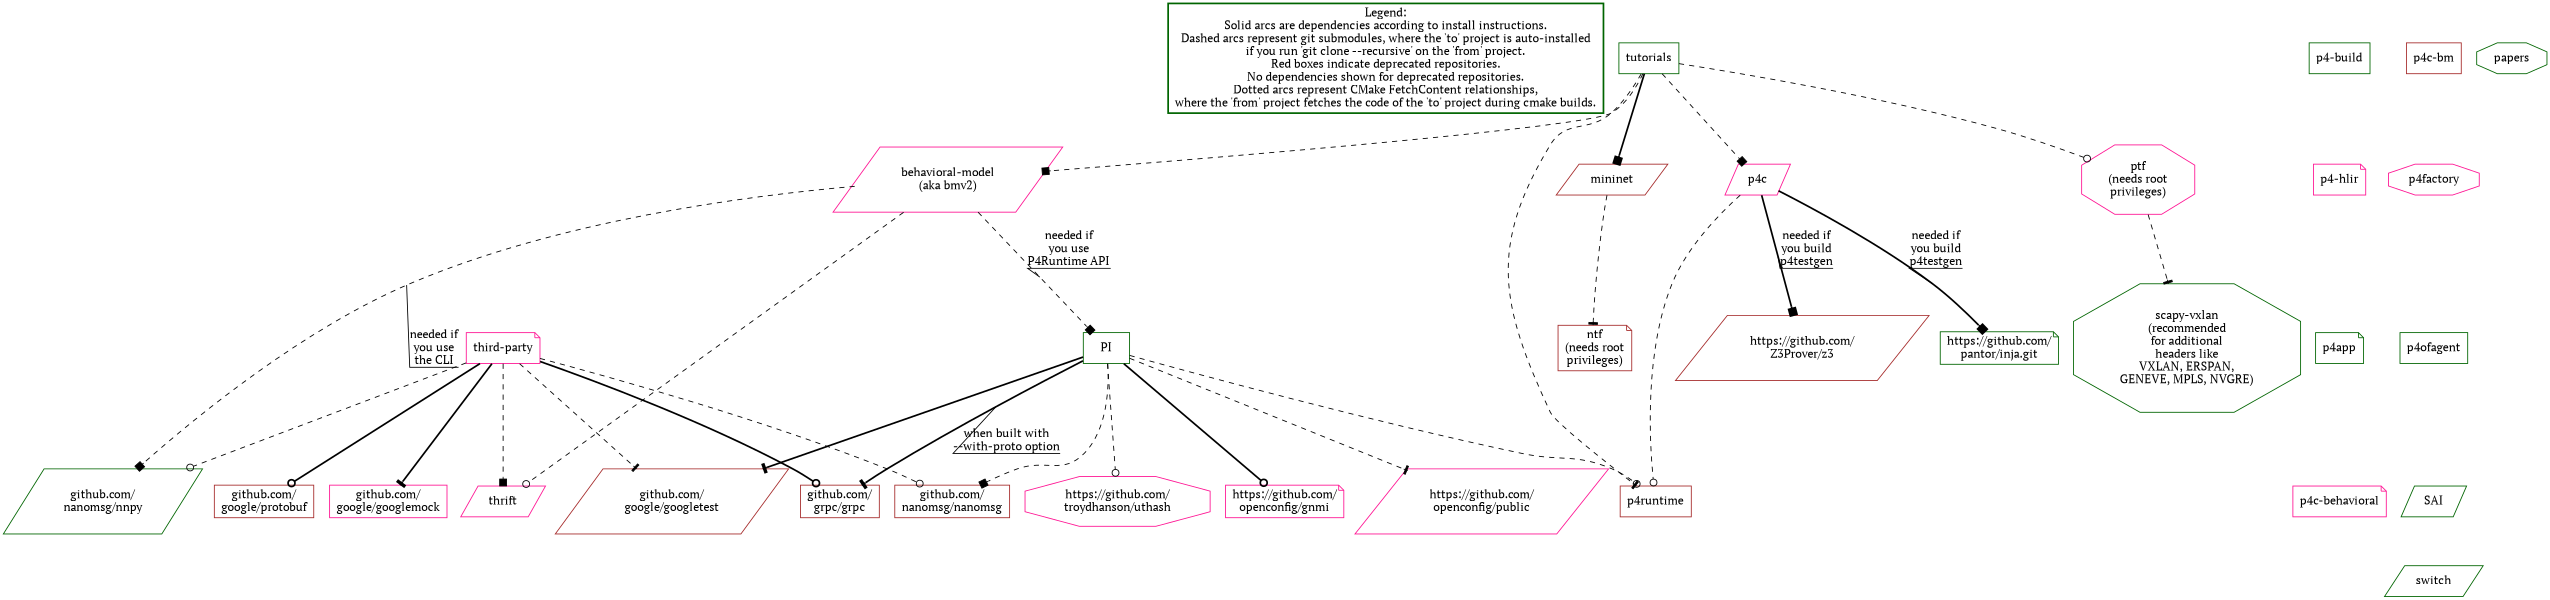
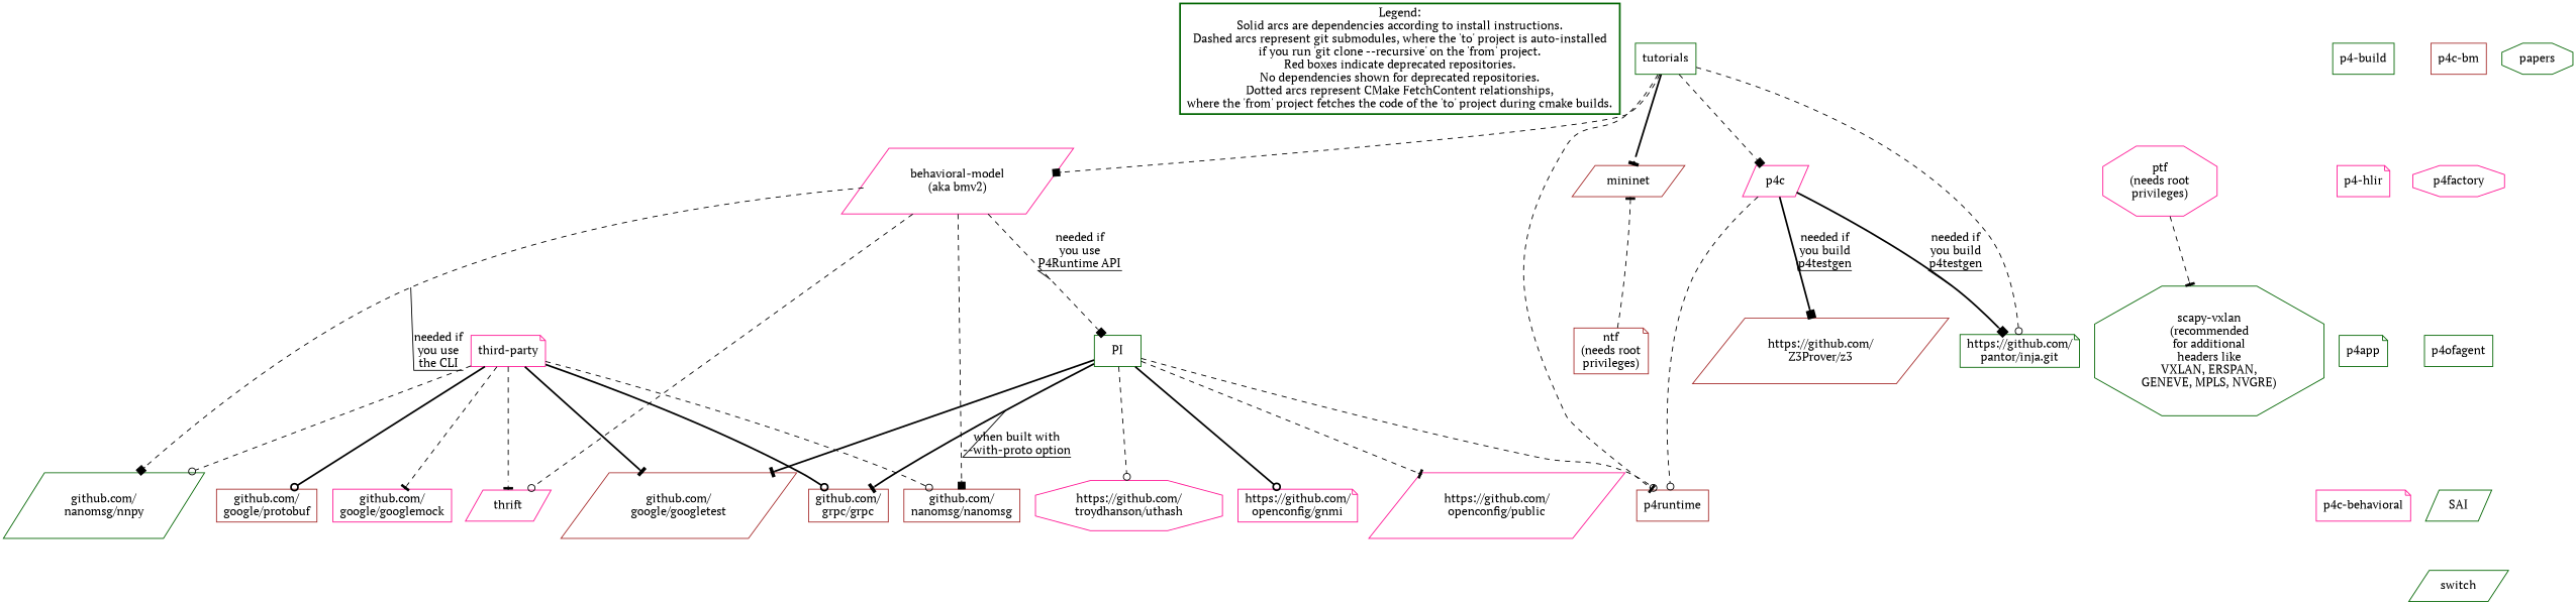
  digraph {
    fontname="PT Serif"
    node [color=darkgreen fontname="PT Serif" shape=box]
    edge [arrowhead=odot fontname="PT Serif" style=dashed]
    n1 [label="Legend:\nSolid arcs are dependencies according to install instructions.\nDashed arcs represent git submodules, where the 'to' project is auto-installed\nif you run 'git clone --recursive' on the 'from' project.\nRed boxes indicate deprecated repositories.\nNo dependencies shown for deprecated repositories.\nDotted arcs represent CMake FetchContent relationships,\nwhere the 'from' project fetches the code of the 'to' project during cmake builds." style=bold]
    n2 [color=deeppink label="behavioral-model\n(aka bmv2)" shape=parallelogram]
    n3 [label=PI]
    n4 [color=deeppink label=thrift shape=parallelogram]
    n5 [color=brown label="github.com/\nnanomsg/nanomsg"]
    n6 [label="github.com/\nnanomsg/nnpy" shape=parallelogram]
    n7 [color=brown label=p4runtime]
    n8 [color=brown label="github.com/\ngoogle/googletest" shape=parallelogram]
    n9 [color=deeppink label="https://github.com/\nopenconfig/gnmi" shape=note]
    n10 [color=deeppink label="https://github.com/\nopenconfig/public" shape=parallelogram]
    n11 [color=deeppink label="https://github.com/\ntroydhanson/uthash" shape=octagon]
    n12 [color=brown label="github.com/\ngrpc/grpc"]
    n13 [color=brown label=mininet shape=parallelogram]
    n14 [color=brown label="ntf\n(needs root\nprivileges)" shape=note]
    n15 [label="p4-build"]
    n16 [color=deeppink label="p4-hlir" shape=note]
    n17 [label=p4app shape=note]
    n18 [color=deeppink label="p4c-behavioral" shape=note]
    n19 [color=deeppink label=p4c shape=parallelogram]
    n20 [color=brown label="https://github.com/\nZ3Prover/z3" shape=parallelogram]
    n21 [label="https://github.com/\npantor/inja.git" shape=note]
    n22 [color=brown label="p4c-bm"]
    n23 [color=deeppink label=p4factory shape=octagon]
    n24 [label=p4ofagent]
    n25 [label=SAI shape=parallelogram]
    n26 [label=switch shape=parallelogram]
    n27 [label=papers shape=octagon]
    n28 [color=deeppink label="ptf\n(needs root\nprivileges)" shape=octagon]
    n29 [label="scapy-vxlan\n(recommended\nfor additional\nheaders like\nVXLAN, ERSPAN,\nGENEVE, MPLS, NVGRE)" shape=octagon]
    n30 [color=deeppink label="third-party" shape=note]
    n31 [color=brown label="github.com/\ngoogle/protobuf"]
    n32 [color=deeppink label="github.com/\ngoogle/googlemock"]
    n33 [label=tutorials]
    n2 -> n3 [arrowhead=box decorate=true label="needed if\nyou use\nP4Runtime API"]
    n2 -> n4
-   n3 -> n5 [arrowhead=box]
+   n2 -> n5 [arrowhead=box]
    n2 -> n6 [arrowhead=box decorate=true label="needed if\nyou use\nthe CLI"]
    n3 -> n7
    n3 -> n8 [arrowhead=tee style=bold]
    n3 -> n9 [style=bold]
    n3 -> n10 [arrowhead=tee]
    n3 -> n11
    n3 -> n12 [arrowhead=tee decorate=true label="when built with\n--with-proto option" style=bold]
-   n13 -> n14 [arrowhead=tee]
+   n14 -> n13 [arrowhead=tee]
    n15 -> n16 [style=invis arrowhead=""]
    n16 -> n17 [style=invis arrowhead=""]
    n17 -> n18 [style=invis arrowhead=""]
    n19 -> n7
    n19 -> n20 [arrowhead=box decorate=true label="needed if\nyou build\np4testgen" style=bold]
    n19 -> n21 [arrowhead=box decorate=true label="needed if\nyou build\np4testgen" style=bold]
    n22 -> n23 [style=invis arrowhead=""]
    n23 -> n24 [style=invis arrowhead=""]
    n24 -> n25 [style=invis arrowhead=""]
    n25 -> n26 [style=invis arrowhead=""]
    n28 -> n29 [arrowhead=tee]
-   n30 -> n4 [arrowhead=box]
+   n30 -> n4 [arrowhead=tee]
    n30 -> n5
    n30 -> n6
-   n30 -> n8 [arrowhead=tee]
+   n30 -> n8 [arrowhead=tee style=bold]
    n30 -> n12 [style=bold]
    n30 -> n31 [style=bold]
-   n30 -> n32 [arrowhead=tee style=bold]
+   n30 -> n32 [arrowhead=tee]
    n33 -> n2 [arrowhead=box]
    n33 -> n7 [arrowhead=tee]
-   n33 -> n13 [arrowhead=box style=bold]
+   n33 -> n13 [arrowhead=tee style=bold]
    n33 -> n19 [arrowhead=box]
-   n33 -> n28
+   n33 -> n21
  }
